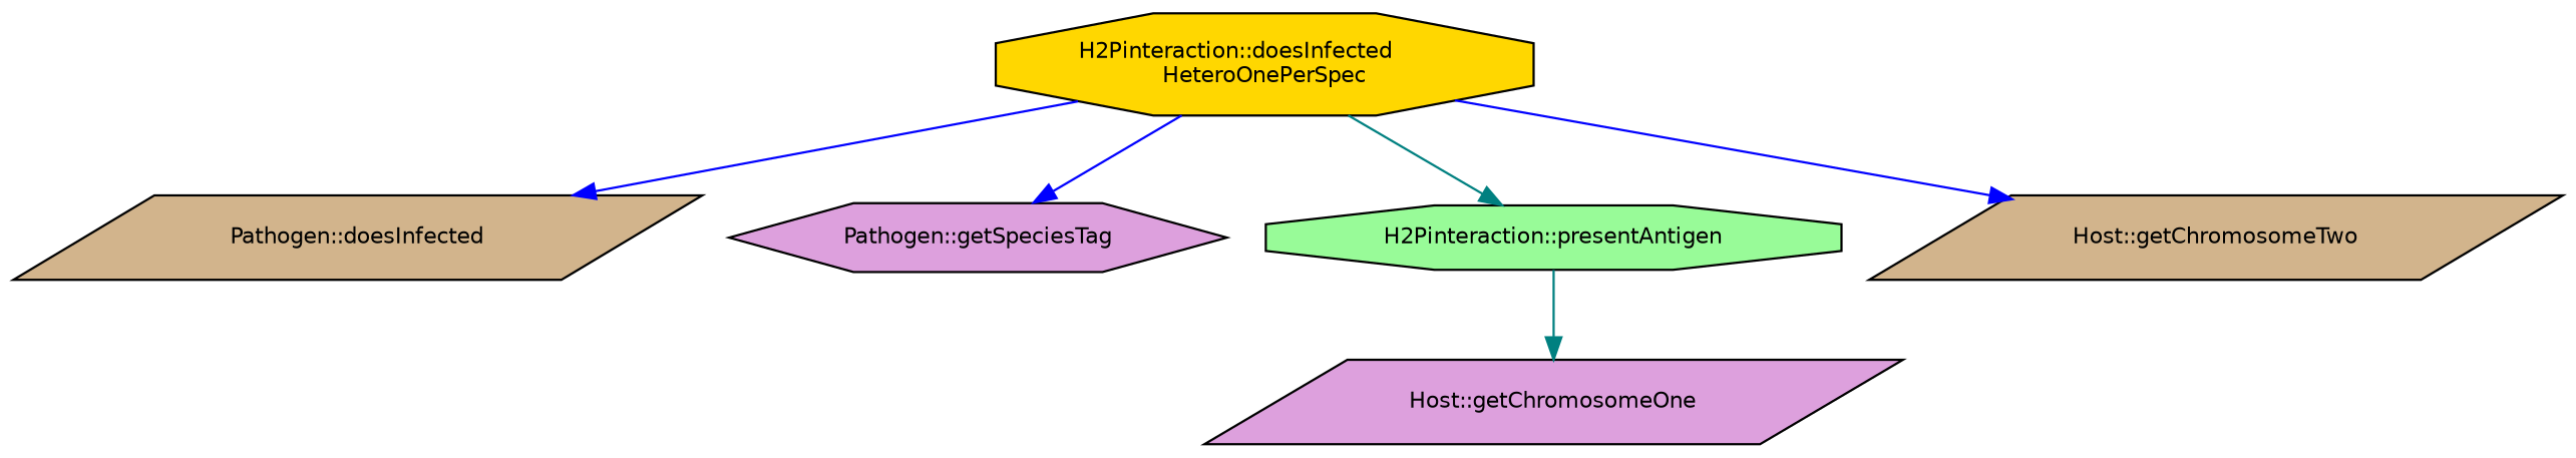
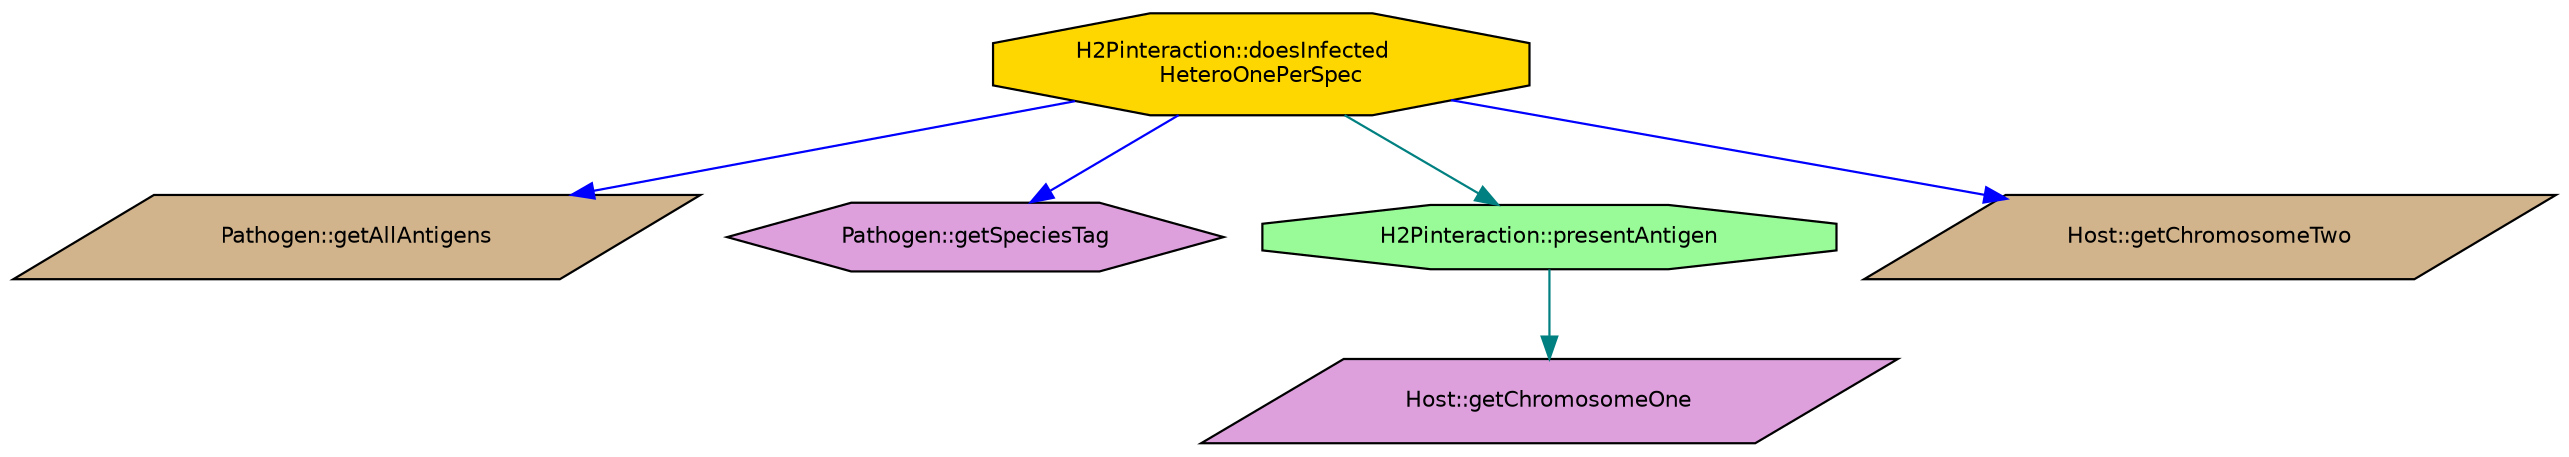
  digraph {
    rankdir=TB
    node [color=black fillcolor=tan fontname=Helvetica fontsize=10 shape=parallelogram style=filled]
    edge [color=blue fontname=Helvetica fontsize=10 labelfontname=Helvetica labelfontsize=10 style=solid]
    n1 [fillcolor=gold fontcolor=black height=0.2 label="H2Pinteraction::doesInfected\lHeteroOnePerSpec" shape=octagon width=0.4]
-   n2 [height=0.2 label="Pathogen::doesInfected" width=0.4]
+   n2 [height=0.2 label="Pathogen::getAllAntigens" width=0.4]
    n3 [fillcolor=plum height=0.2 label="Pathogen::getSpeciesTag" shape=hexagon width=0.4]
    n4 [fillcolor=palegreen height=0.2 label="H2Pinteraction::presentAntigen" shape=octagon width=0.4]
    n5 [height=0.2 label="Host::getChromosomeTwo" width=0.4]
    n6 [fillcolor=plum height=0.2 label="Host::getChromosomeOne" width=0.4]
    n1 -> n2
    n1 -> n3
    n1 -> n4 [color=teal]
    n1 -> n5
    n4 -> n6 [color=teal]
  }
